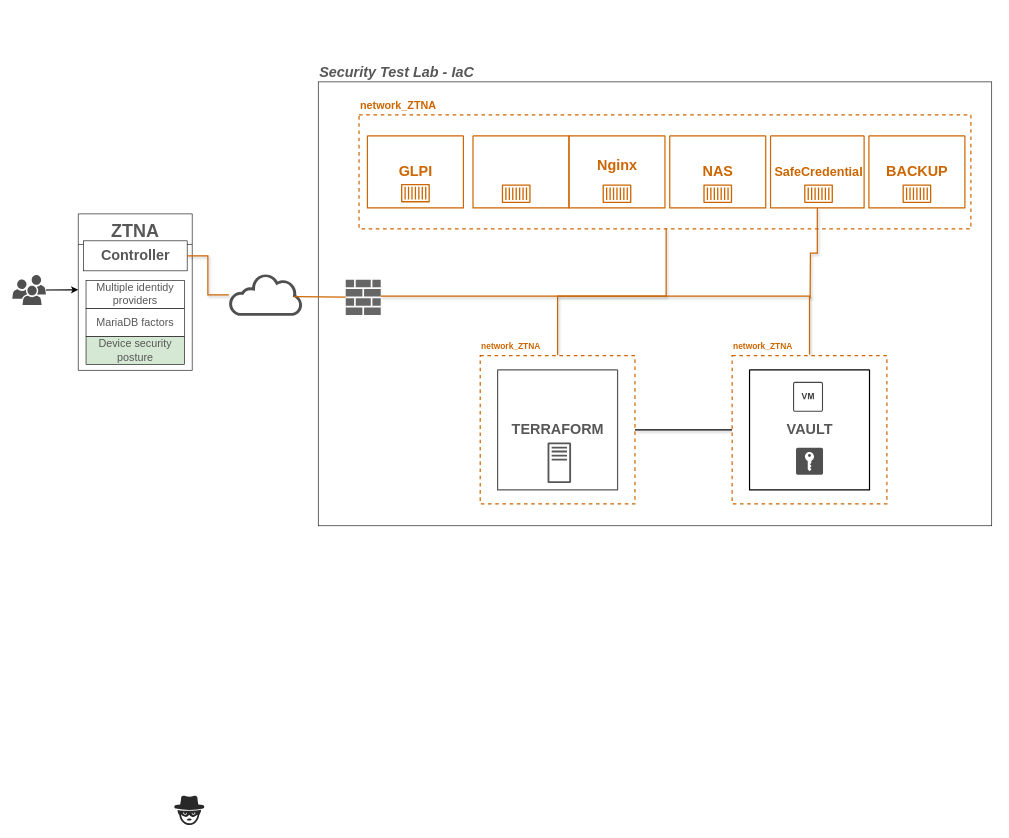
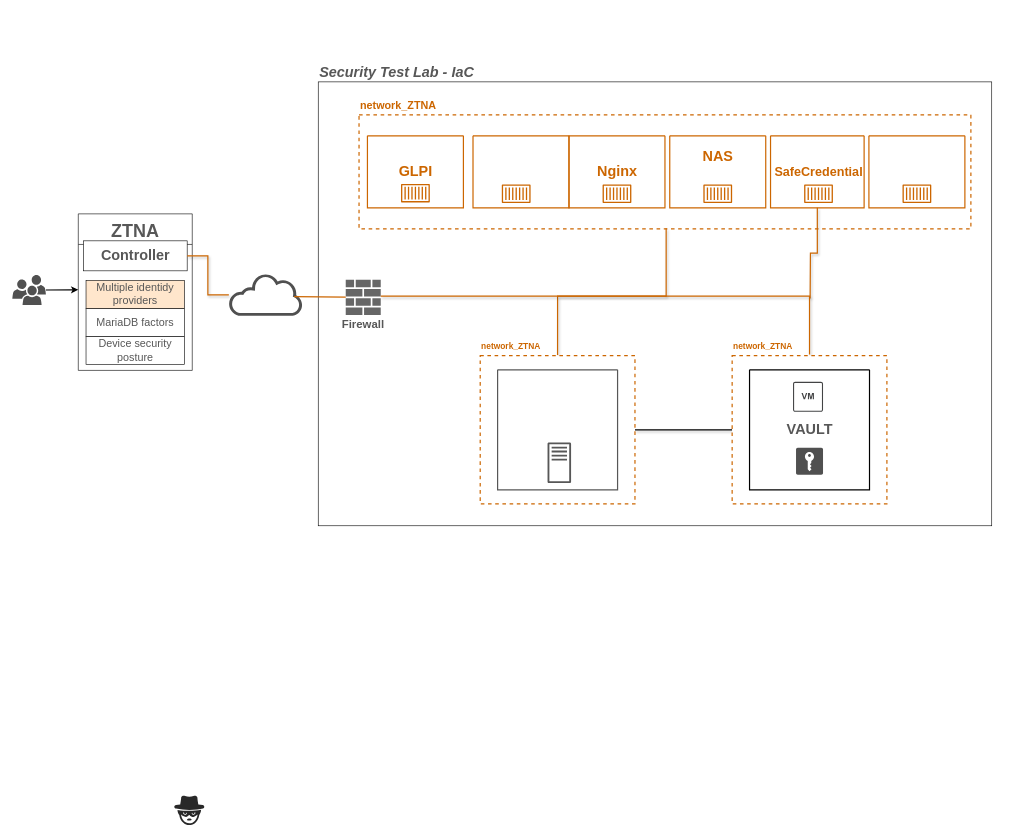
  <mxCell id="0" />
  <mxCell id="1" parent="0" />
  <mxCell id="2" value="" style="verticalLabelPosition=bottom;sketch=0;html=1;fillColor=#282828;strokeColor=none;verticalAlign=top;pointerEvents=1;align=center;shape=mxgraph.cisco_safe.security_icons.icon36;" vertex="1" parent="1"><mxGeometry x="290" y="1260" width="50" height="49" as="geometry" /></mxCell>
  <mxCell id="3" value="" style="group;fontColor=#575757;" connectable="0" vertex="1" parent="1"><mxGeometry x="20" y="20" width="1640" height="794.25" as="geometry" /></mxCell>
  <mxCell id="4" value="" style="rounded=0;whiteSpace=wrap;html=1;" vertex="1" parent="3"><mxGeometry x="510" y="50" width="1122.75" height="740" as="geometry" /></mxCell>
  <mxCell id="5" value="" style="rounded=0;whiteSpace=wrap;html=1;dashed=1;strokeWidth=2;strokeColor=#CC6600;fontColor=#CC6600;" vertex="1" parent="3"><mxGeometry x="578" y="105" width="1020" height="190" as="geometry" /></mxCell>
  <mxCell id="6" style="edgeStyle=orthogonalEdgeStyle;rounded=0;orthogonalLoop=1;jettySize=auto;html=1;exitX=0.5;exitY=1;exitDx=0;exitDy=0;fontFamily=Helvetica;fontSize=12;fontColor=default;strokeColor=#CC6600;endArrow=none;endFill=0;shadow=1;strokeWidth=2;" edge="1" parent="3"><mxGeometry relative="1" as="geometry"><mxPoint x="1090" y="294" as="sourcePoint" /><mxPoint x="908.983" y="505.5" as="targetPoint" /><Array as="points"><mxPoint x="1090" y="407" /><mxPoint x="909" y="407" /></Array></mxGeometry></mxCell>
  <mxCell id="7" value="&lt;h1 style=&quot;&quot;&gt;&lt;font color=&quot;#575757&quot; style=&quot;font-size: 24px;&quot;&gt;&lt;i&gt;Security Test Lab - IaC&lt;/i&gt;&lt;/font&gt;&lt;/h1&gt;" style="text;strokeColor=none;fillColor=none;html=1;fontSize=40;fontStyle=1;verticalAlign=middle;align=left;fontFamily=Helvetica;fontColor=default;" vertex="1" parent="3"><mxGeometry x="510" width="440" height="30" as="geometry" /></mxCell>
  <mxCell id="8" value="&lt;p style=&quot;line-height: 100%;&quot;&gt;&lt;font style=&quot;font-size: 18px;&quot;&gt;network_ZTNA&lt;/font&gt;&lt;/p&gt;" style="text;strokeColor=none;fillColor=none;html=1;fontSize=22;fontStyle=1;verticalAlign=middle;align=left;strokeWidth=0;rotation=0;flipH=0;flipV=1;fontColor=#CC6600;" vertex="1" parent="3"><mxGeometry x="578" y="69" width="180" height="40" as="geometry" /></mxCell>
  <mxCell id="9" value="" style="group" connectable="0" vertex="1" parent="3"><mxGeometry x="550" y="380" width="70" height="88.5" as="geometry" /></mxCell>
  <mxCell id="10" value="" style="pointerEvents=1;shadow=0;dashed=0;html=1;strokeColor=none;fillColor=#666666;labelPosition=center;verticalLabelPosition=bottom;verticalAlign=top;outlineConnect=0;align=center;shape=mxgraph.office.concepts.firewall;" vertex="1" parent="9"><mxGeometry x="5.833" width="58.333" height="58.5" as="geometry" /></mxCell>
+ <mxCell id="11" value="&lt;font color=&quot;#575757&quot; style=&quot;font-size: 19px;&quot;&gt;Firewall&lt;/font&gt;" style="text;html=1;strokeColor=none;fillColor=none;align=center;verticalAlign=middle;whiteSpace=wrap;rounded=0;fontStyle=1" vertex="1" parent="9"><mxGeometry y="58.5" width="70" height="30" as="geometry" /></mxCell>
  <mxCell id="12" value="" style="swimlane;startSize=0;points=[[0,0,0,0,0],[0,0.25,0,0,0],[0,0.5,0,0,0],[0,0.75,0,0,0],[0,1,0,0,0],[0.25,0,0,0,0],[0.25,1,0,0,0],[0.5,0,0,0,0],[0.5,1,0,0,0],[0.75,0,0,0,0],[0.75,1,0,0,0],[1,0,0,0,0],[1,0.25,0,0,0],[1,0.5,0,0,0],[1,0.75,0,0,0],[1,1,0,0,0]];strokeWidth=2;fontColor=#CC6600;strokeColor=#CC6600;" vertex="1" parent="3"><mxGeometry x="592" y="140" width="160" height="120" as="geometry"><mxRectangle x="-358" y="240" width="50" height="40" as="alternateBounds" /></mxGeometry></mxCell>
  <mxCell id="13" value="&lt;font style=&quot;font-size: 24px;&quot;&gt;&lt;b style=&quot;&quot;&gt;GLPI&lt;/b&gt;&lt;/font&gt;" style="text;html=1;align=center;verticalAlign=middle;resizable=0;points=[];autosize=1;strokeColor=none;fillColor=none;fontColor=#CC6600;" vertex="1" parent="12"><mxGeometry x="40" y="40" width="80" height="40" as="geometry" /></mxCell>
  <mxCell id="14" value="" style="sketch=0;outlineConnect=0;fontColor=#232F3E;gradientColor=none;fillColor=#CC6600;strokeColor=none;dashed=0;verticalLabelPosition=bottom;verticalAlign=top;align=center;html=1;fontSize=12;fontStyle=0;aspect=fixed;pointerEvents=1;shape=mxgraph.aws4.container_1;" vertex="1" parent="12"><mxGeometry x="56" y="80" width="48" height="31" as="geometry" /></mxCell>
  <mxCell id="15" value="" style="swimlane;startSize=0;strokeWidth=2;fontColor=#CC6600;strokeColor=#CC6600;" vertex="1" parent="3"><mxGeometry x="768" y="140" width="160" height="120" as="geometry"><mxRectangle x="-770" y="140" width="50" height="40" as="alternateBounds" /></mxGeometry></mxCell>
  <mxCell id="16" value="" style="swimlane;startSize=0;strokeWidth=2;fontColor=#CC6600;strokeColor=#CC6600;" vertex="1" parent="3"><mxGeometry x="928" y="140" width="160" height="120" as="geometry"><mxRectangle x="-770" y="140" width="50" height="40" as="alternateBounds" /></mxGeometry></mxCell>
- <mxCell id="17" value="&lt;span style=&quot;font-size: 24px;&quot;&gt;&lt;b&gt;Nginx&lt;/b&gt;&lt;/span&gt;" style="text;html=1;align=center;verticalAlign=middle;resizable=0;points=[];autosize=1;strokeColor=none;fillColor=none;fontColor=#CC6600;" vertex="1" parent="16"><mxGeometry x="35" y="30" width="90" height="40" as="geometry" /></mxCell>
+ <mxCell id="17" value="&lt;span style=&quot;font-size: 24px;&quot;&gt;&lt;b&gt;Nginx&lt;/b&gt;&lt;/span&gt;" style="text;html=1;align=center;verticalAlign=middle;resizable=0;points=[];autosize=1;strokeColor=none;fillColor=none;fontColor=#CC6600;" vertex="1" parent="16"><mxGeometry x="35" y="40" width="90" height="40" as="geometry" /></mxCell>
  <mxCell id="18" value="" style="sketch=0;outlineConnect=0;fontColor=#232F3E;gradientColor=none;fillColor=#CC6600;strokeColor=none;dashed=0;verticalLabelPosition=bottom;verticalAlign=top;align=center;html=1;fontSize=12;fontStyle=0;aspect=fixed;pointerEvents=1;shape=mxgraph.aws4.container_1;" vertex="1" parent="16"><mxGeometry x="56" y="81" width="48" height="31" as="geometry" /></mxCell>
  <mxCell id="19" value="" style="swimlane;startSize=0;strokeWidth=2;fontColor=#CC6600;strokeColor=#CC6600;" vertex="1" parent="3"><mxGeometry x="1096" y="140" width="160" height="120" as="geometry"><mxRectangle x="-770" y="140" width="50" height="40" as="alternateBounds" /></mxGeometry></mxCell>
- <mxCell id="20" value="&lt;span style=&quot;font-size: 24px;&quot;&gt;&lt;b&gt;NAS&lt;/b&gt;&lt;/span&gt;" style="text;html=1;align=center;verticalAlign=middle;resizable=0;points=[];autosize=1;strokeColor=none;fillColor=none;fontColor=#CC6600;" vertex="1" parent="19"><mxGeometry x="45" y="40" width="70" height="40" as="geometry" /></mxCell>
+ <mxCell id="20" value="&lt;span style=&quot;font-size: 24px;&quot;&gt;&lt;b&gt;NAS&lt;/b&gt;&lt;/span&gt;" style="text;html=1;align=center;verticalAlign=middle;resizable=0;points=[];autosize=1;strokeColor=none;fillColor=none;fontColor=#CC6600;" vertex="1" parent="19"><mxGeometry x="45" y="15" width="70" height="40" as="geometry" /></mxCell>
  <mxCell id="21" style="edgeStyle=orthogonalEdgeStyle;rounded=0;orthogonalLoop=1;jettySize=auto;html=1;fontFamily=Helvetica;fontSize=12;fontColor=default;endArrow=none;endFill=0;flowAnimation=0;shadow=1;strokeWidth=2;strokeColor=#CC6600;" edge="1" parent="3" source="22"><mxGeometry relative="1" as="geometry"><mxPoint x="1330" y="411" as="targetPoint" /></mxGeometry></mxCell>
  <mxCell id="22" value="" style="swimlane;startSize=0;strokeWidth=2;fontColor=#CC6600;strokeColor=#CC6600;" vertex="1" parent="3"><mxGeometry x="1264" y="140" width="156" height="120" as="geometry"><mxRectangle x="-770" y="140" width="50" height="40" as="alternateBounds" /></mxGeometry></mxCell>
  <mxCell id="23" value="&lt;b style=&quot;&quot;&gt;&lt;font style=&quot;font-size: 21px;&quot;&gt;SafeCredential&lt;/font&gt;&lt;/b&gt;" style="text;html=1;align=center;verticalAlign=middle;resizable=0;points=[];autosize=1;strokeColor=none;fillColor=none;fontColor=#CC6600;" vertex="1" parent="22"><mxGeometry x="-5" y="40" width="170" height="40" as="geometry" /></mxCell>
  <mxCell id="24" value="" style="sketch=0;outlineConnect=0;fontColor=#232F3E;gradientColor=none;fillColor=#CC6600;strokeColor=none;dashed=0;verticalLabelPosition=bottom;verticalAlign=top;align=center;html=1;fontSize=12;fontStyle=0;aspect=fixed;pointerEvents=1;shape=mxgraph.aws4.container_1;" vertex="1" parent="22"><mxGeometry x="56" y="81" width="48" height="31" as="geometry" /></mxCell>
  <mxCell id="25" value="" style="swimlane;startSize=0;strokeWidth=2;fontColor=#CC6600;strokeColor=#CC6600;" vertex="1" parent="3"><mxGeometry x="1428" y="140" width="160" height="120" as="geometry"><mxRectangle x="-770" y="140" width="50" height="40" as="alternateBounds" /></mxGeometry></mxCell>
- <mxCell id="26" value="&lt;span style=&quot;font-size: 24px;&quot;&gt;&lt;b&gt;&lt;font&gt;BACKUP&lt;/font&gt;&lt;/b&gt;&lt;/span&gt;" style="text;html=1;align=center;verticalAlign=middle;resizable=0;points=[];autosize=1;strokeColor=none;fillColor=none;fontColor=#CC6600;" vertex="1" parent="25"><mxGeometry x="15" y="40" width="130" height="40" as="geometry" /></mxCell>
  <mxCell id="27" value="" style="sketch=0;outlineConnect=0;fontColor=#232F3E;gradientColor=none;fillColor=#CC6600;strokeColor=none;dashed=0;verticalLabelPosition=bottom;verticalAlign=top;align=center;html=1;fontSize=12;fontStyle=0;aspect=fixed;pointerEvents=1;shape=mxgraph.aws4.container_1;" vertex="1" parent="25"><mxGeometry x="56" y="81" width="48" height="31" as="geometry" /></mxCell>
  <mxCell id="28" value="" style="sketch=0;pointerEvents=1;shadow=0;dashed=0;html=1;strokeColor=none;fillColor=#505050;labelPosition=center;verticalLabelPosition=bottom;outlineConnect=0;verticalAlign=top;align=center;shape=mxgraph.office.clouds.cloud;" vertex="1" parent="3"><mxGeometry x="361" y="370" width="124" height="70" as="geometry" /></mxCell>
  <mxCell id="29" value="" style="endArrow=none;html=1;rounded=0;strokeWidth=2;fontColor=#CC6600;strokeColor=#CC6600;" edge="1" parent="3" source="10"><mxGeometry width="50" height="50" relative="1" as="geometry"><mxPoint x="550" y="420" as="sourcePoint" /><mxPoint x="470" y="408" as="targetPoint" /></mxGeometry></mxCell>
  <mxCell id="30" style="rounded=0;orthogonalLoop=1;jettySize=auto;html=1;strokeColor=default;jumpStyle=line;strokeWidth=2;" edge="1" parent="3" source="38"><mxGeometry relative="1" as="geometry"><mxPoint x="110" y="396.65" as="targetPoint" /><mxPoint x="26" y="396.65" as="sourcePoint" /></mxGeometry></mxCell>
  <mxCell id="31" value="ZTNA" style="swimlane;startSize=51;horizontal=1;containerType=tree;fontSize=30;fontColor=#575757;" vertex="1" parent="3"><mxGeometry x="110" y="270" width="190" height="261" as="geometry" /></mxCell>
  <mxCell id="32" value="&lt;b style=&quot;&quot;&gt;&lt;font color=&quot;#575757&quot; style=&quot;font-size: 24px;&quot;&gt;Controller&lt;/font&gt;&lt;/b&gt;" style="whiteSpace=wrap;html=1;treeFolding=1;treeMoving=1;newEdgeStyle={&quot;edgeStyle&quot;:&quot;elbowEdgeStyle&quot;,&quot;startArrow&quot;:&quot;none&quot;,&quot;endArrow&quot;:&quot;none&quot;};" vertex="1" parent="31"><mxGeometry x="8.5" y="45" width="173" height="50" as="geometry" /></mxCell>
  <mxCell id="33" value="" style="group" connectable="0" vertex="1" parent="31"><mxGeometry x="26" y="111" width="164" height="140" as="geometry" /></mxCell>
- <mxCell id="34" value="&lt;font color=&quot;#575757&quot; style=&quot;font-size: 18px;&quot;&gt;Device security posture&lt;/font&gt;" style="whiteSpace=wrap;html=1;treeFolding=1;treeMoving=1;newEdgeStyle={&quot;edgeStyle&quot;:&quot;elbowEdgeStyle&quot;,&quot;startArrow&quot;:&quot;none&quot;,&quot;endArrow&quot;:&quot;none&quot;};fillColor=#d5e8d4;" vertex="1" parent="33"><mxGeometry x="-13.12" y="93.333" width="164" height="46.667" as="geometry" /></mxCell>
+ <mxCell id="34" value="&lt;font color=&quot;#575757&quot; style=&quot;font-size: 18px;&quot;&gt;Device security posture&lt;/font&gt;" style="whiteSpace=wrap;html=1;treeFolding=1;treeMoving=1;newEdgeStyle={&quot;edgeStyle&quot;:&quot;elbowEdgeStyle&quot;,&quot;startArrow&quot;:&quot;none&quot;,&quot;endArrow&quot;:&quot;none&quot;};" vertex="1" parent="33"><mxGeometry x="-13.12" y="93.333" width="164" height="46.667" as="geometry" /></mxCell>
  <mxCell id="35" value="&lt;font color=&quot;#575757&quot; style=&quot;font-size: 18px;&quot;&gt;MariaDB factors&lt;/font&gt;" style="whiteSpace=wrap;html=1;treeFolding=1;treeMoving=1;newEdgeStyle={&quot;edgeStyle&quot;:&quot;elbowEdgeStyle&quot;,&quot;startArrow&quot;:&quot;none&quot;,&quot;endArrow&quot;:&quot;none&quot;};" vertex="1" parent="33"><mxGeometry x="-13.12" y="46.667" width="164" height="46.667" as="geometry" /></mxCell>
- <mxCell id="36" value="&lt;font color=&quot;#575757&quot; style=&quot;font-size: 18px;&quot;&gt;Multiple identidy providers&lt;/font&gt;" style="whiteSpace=wrap;html=1;treeFolding=1;treeMoving=1;newEdgeStyle={&quot;edgeStyle&quot;:&quot;elbowEdgeStyle&quot;,&quot;startArrow&quot;:&quot;none&quot;,&quot;endArrow&quot;:&quot;none&quot;};" vertex="1" parent="33"><mxGeometry x="-13.12" width="164" height="46.667" as="geometry" /></mxCell>
+ <mxCell id="36" value="&lt;font color=&quot;#575757&quot; style=&quot;font-size: 18px;&quot;&gt;Multiple identidy providers&lt;/font&gt;" style="whiteSpace=wrap;html=1;treeFolding=1;treeMoving=1;newEdgeStyle={&quot;edgeStyle&quot;:&quot;elbowEdgeStyle&quot;,&quot;startArrow&quot;:&quot;none&quot;,&quot;endArrow&quot;:&quot;none&quot;};fillColor=#ffe6cc;" vertex="1" parent="33"><mxGeometry x="-13.12" width="164" height="46.667" as="geometry" /></mxCell>
  <mxCell id="37" style="edgeStyle=elbowEdgeStyle;rounded=0;orthogonalLoop=1;jettySize=auto;html=1;startArrow=none;endArrow=none;exitX=1;exitY=0.5;exitDx=0;exitDy=0;shadow=1;strokeWidth=2;fontColor=#CC6600;strokeColor=#CC6600;" edge="1" parent="3" source="32" target="28"><mxGeometry relative="1" as="geometry" /></mxCell>
  <mxCell id="38" value="" style="sketch=0;pointerEvents=1;shadow=0;dashed=0;html=1;strokeColor=none;fillColor=#505050;labelPosition=center;verticalLabelPosition=bottom;verticalAlign=top;outlineConnect=0;align=center;shape=mxgraph.office.users.users;" vertex="1" parent="3"><mxGeometry y="372.12" width="56" height="50" as="geometry" /></mxCell>
  <mxCell id="39" style="edgeStyle=orthogonalEdgeStyle;rounded=0;orthogonalLoop=1;jettySize=auto;html=1;entryX=0.5;entryY=0;entryDx=0;entryDy=0;fontFamily=Helvetica;fontSize=12;fontColor=default;endArrow=none;endFill=0;shadow=1;strokeWidth=2;strokeColor=#CC6600;" edge="1" parent="3"><mxGeometry relative="1" as="geometry"><mxPoint x="614.167" y="407.25" as="sourcePoint" /><mxPoint x="1329" y="504.5" as="targetPoint" /><Array as="points"><mxPoint x="1329" y="407" /></Array></mxGeometry></mxCell>
  <mxCell id="40" style="edgeStyle=orthogonalEdgeStyle;rounded=0;orthogonalLoop=1;jettySize=auto;html=1;entryX=0;entryY=0.5;entryDx=0;entryDy=0;fontFamily=Helvetica;fontSize=12;fontColor=default;endArrow=none;endFill=0;shadow=1;strokeWidth=2;" edge="1" parent="3" source="41" target="44"><mxGeometry relative="1" as="geometry" /></mxCell>
  <mxCell id="41" value="" style="rounded=0;whiteSpace=wrap;html=1;dashed=1;strokeWidth=2;strokeColor=#CC6600;fontColor=#CC6600;" vertex="1" parent="3"><mxGeometry x="780" y="506.5" width="258" height="247" as="geometry" /></mxCell>
  <mxCell id="42" value="" style="swimlane;startSize=0;strokeWidth=2;fontColor=#575757;strokeColor=#575757;" vertex="1" parent="3"><mxGeometry x="809" y="530" width="200" height="200" as="geometry" /></mxCell>
- <mxCell id="43" value="&lt;b&gt;&lt;font style=&quot;font-size: 24px;&quot;&gt;TERRAFORM&lt;/font&gt;&lt;/b&gt;" style="text;html=1;align=center;verticalAlign=middle;resizable=0;points=[];autosize=1;strokeColor=none;fillColor=none;fontColor=#575757;" vertex="1" parent="42"><mxGeometry x="10" y="80" width="180" height="40" as="geometry" /></mxCell>
  <mxCell id="44" value="" style="rounded=0;whiteSpace=wrap;html=1;dashed=1;strokeWidth=2;strokeColor=#CC6600;" vertex="1" parent="3"><mxGeometry x="1200" y="506.5" width="258" height="247" as="geometry" /></mxCell>
  <mxCell id="45" value="" style="swimlane;startSize=0;strokeWidth=2;" vertex="1" parent="3"><mxGeometry x="1229" y="530" width="200" height="200" as="geometry" /></mxCell>
  <mxCell id="46" value="&lt;b&gt;&lt;font color=&quot;#575757&quot; style=&quot;font-size: 24px;&quot;&gt;VAULT&lt;/font&gt;&lt;/b&gt;" style="text;html=1;align=center;verticalAlign=middle;resizable=0;points=[];autosize=1;strokeColor=none;fillColor=none;" vertex="1" parent="45"><mxGeometry x="50" y="80" width="100" height="40" as="geometry" /></mxCell>
  <mxCell id="47" value="" style="sketch=0;pointerEvents=1;shadow=0;dashed=0;html=1;strokeColor=none;fillColor=#505050;labelPosition=center;verticalLabelPosition=bottom;verticalAlign=middle;outlineConnect=0;align=center;shape=mxgraph.office.security.management_role;fontFamily=Helvetica;fontSize=12;fontColor=default;" vertex="1" parent="45"><mxGeometry x="77.5" y="130" width="45" height="45" as="geometry" /></mxCell>
  <mxCell id="48" value="" style="sketch=0;pointerEvents=1;shadow=0;dashed=0;html=1;strokeColor=none;fillColor=#434445;aspect=fixed;labelPosition=center;verticalLabelPosition=bottom;verticalAlign=top;align=center;outlineConnect=0;shape=mxgraph.vvd.virtual_machine;rounded=0;strokeWidth=3;fontFamily=Helvetica;fontSize=12;fontColor=default;" vertex="1" parent="45"><mxGeometry x="72.5" y="20" width="50" height="50" as="geometry" /></mxCell>
  <mxCell id="49" value="&lt;p style=&quot;line-height: 100%;&quot;&gt;&lt;font style=&quot;font-size: 14px;&quot;&gt;network_ZTNA&lt;/font&gt;&lt;/p&gt;" style="text;strokeColor=none;fillColor=none;html=1;fontSize=22;fontStyle=1;verticalAlign=middle;align=left;strokeWidth=0;rotation=0;flipH=0;flipV=1;fontColor=#CC6600;" vertex="1" parent="3"><mxGeometry x="780" y="468.5" width="180" height="40" as="geometry" /></mxCell>
  <mxCell id="50" value="&lt;p style=&quot;line-height: 100%;&quot;&gt;&lt;font style=&quot;font-size: 14px;&quot;&gt;network_ZTNA&lt;/font&gt;&lt;/p&gt;" style="text;strokeColor=none;fillColor=none;html=1;fontSize=22;fontStyle=1;verticalAlign=middle;align=left;strokeWidth=0;rotation=0;flipH=0;flipV=1;fontColor=#CC6600;" vertex="1" parent="3"><mxGeometry x="1200" y="468.5" width="180" height="40" as="geometry" /></mxCell>
  <mxCell id="51" value="" style="sketch=0;outlineConnect=0;fontColor=#CC6600;gradientColor=none;fillColor=#575757;strokeColor=none;dashed=0;verticalLabelPosition=bottom;verticalAlign=top;align=center;html=1;fontSize=12;fontStyle=0;aspect=fixed;pointerEvents=1;shape=mxgraph.aws4.traditional_server;" vertex="1" parent="3"><mxGeometry x="892.25" y="651" width="39.23" height="68" as="geometry" /></mxCell>
  <mxCell id="52" value="" style="sketch=0;outlineConnect=0;fontColor=#232F3E;gradientColor=none;fillColor=#CC6600;strokeColor=none;dashed=0;verticalLabelPosition=bottom;verticalAlign=top;align=center;html=1;fontSize=12;fontStyle=0;aspect=fixed;pointerEvents=1;shape=mxgraph.aws4.container_1;" vertex="1" parent="3"><mxGeometry x="816" y="221" width="48" height="31" as="geometry" /></mxCell>
  <mxCell id="53" value="" style="sketch=0;outlineConnect=0;fontColor=#232F3E;gradientColor=none;fillColor=#CC6600;strokeColor=none;dashed=0;verticalLabelPosition=bottom;verticalAlign=top;align=center;html=1;fontSize=12;fontStyle=0;aspect=fixed;pointerEvents=1;shape=mxgraph.aws4.container_1;" vertex="1" parent="3"><mxGeometry x="1152" y="221" width="48" height="31" as="geometry" /></mxCell>
